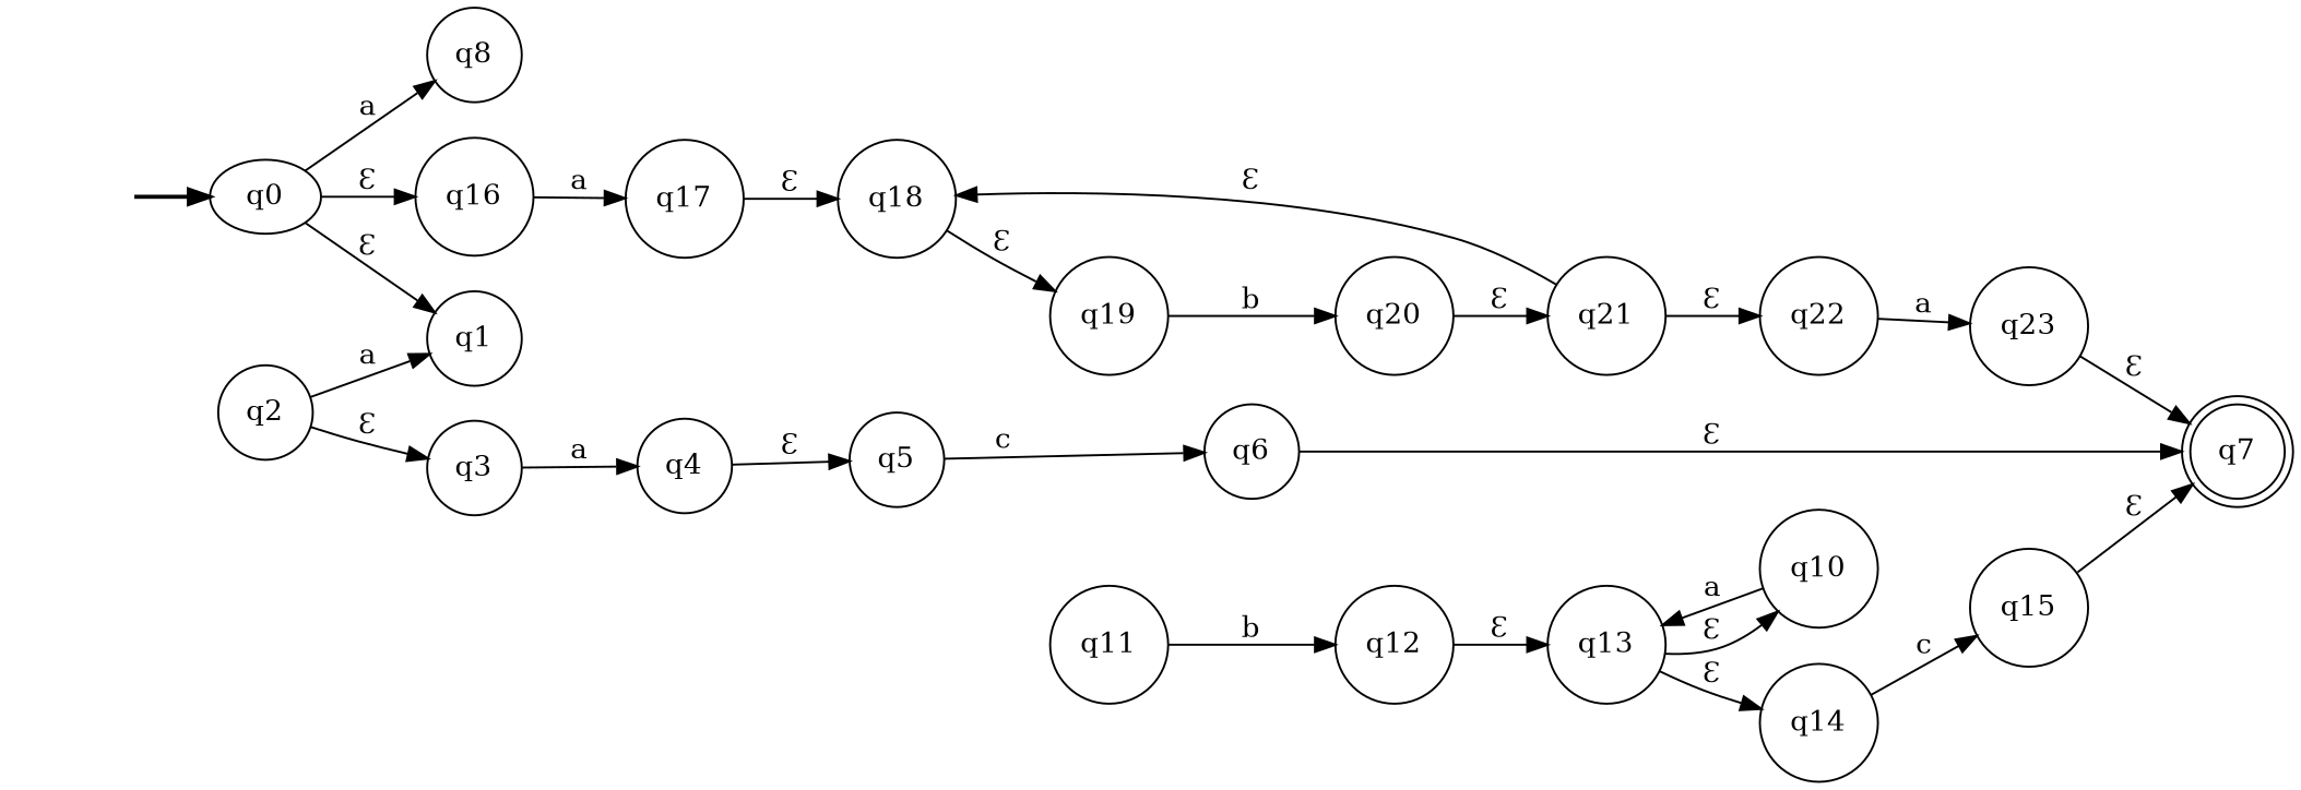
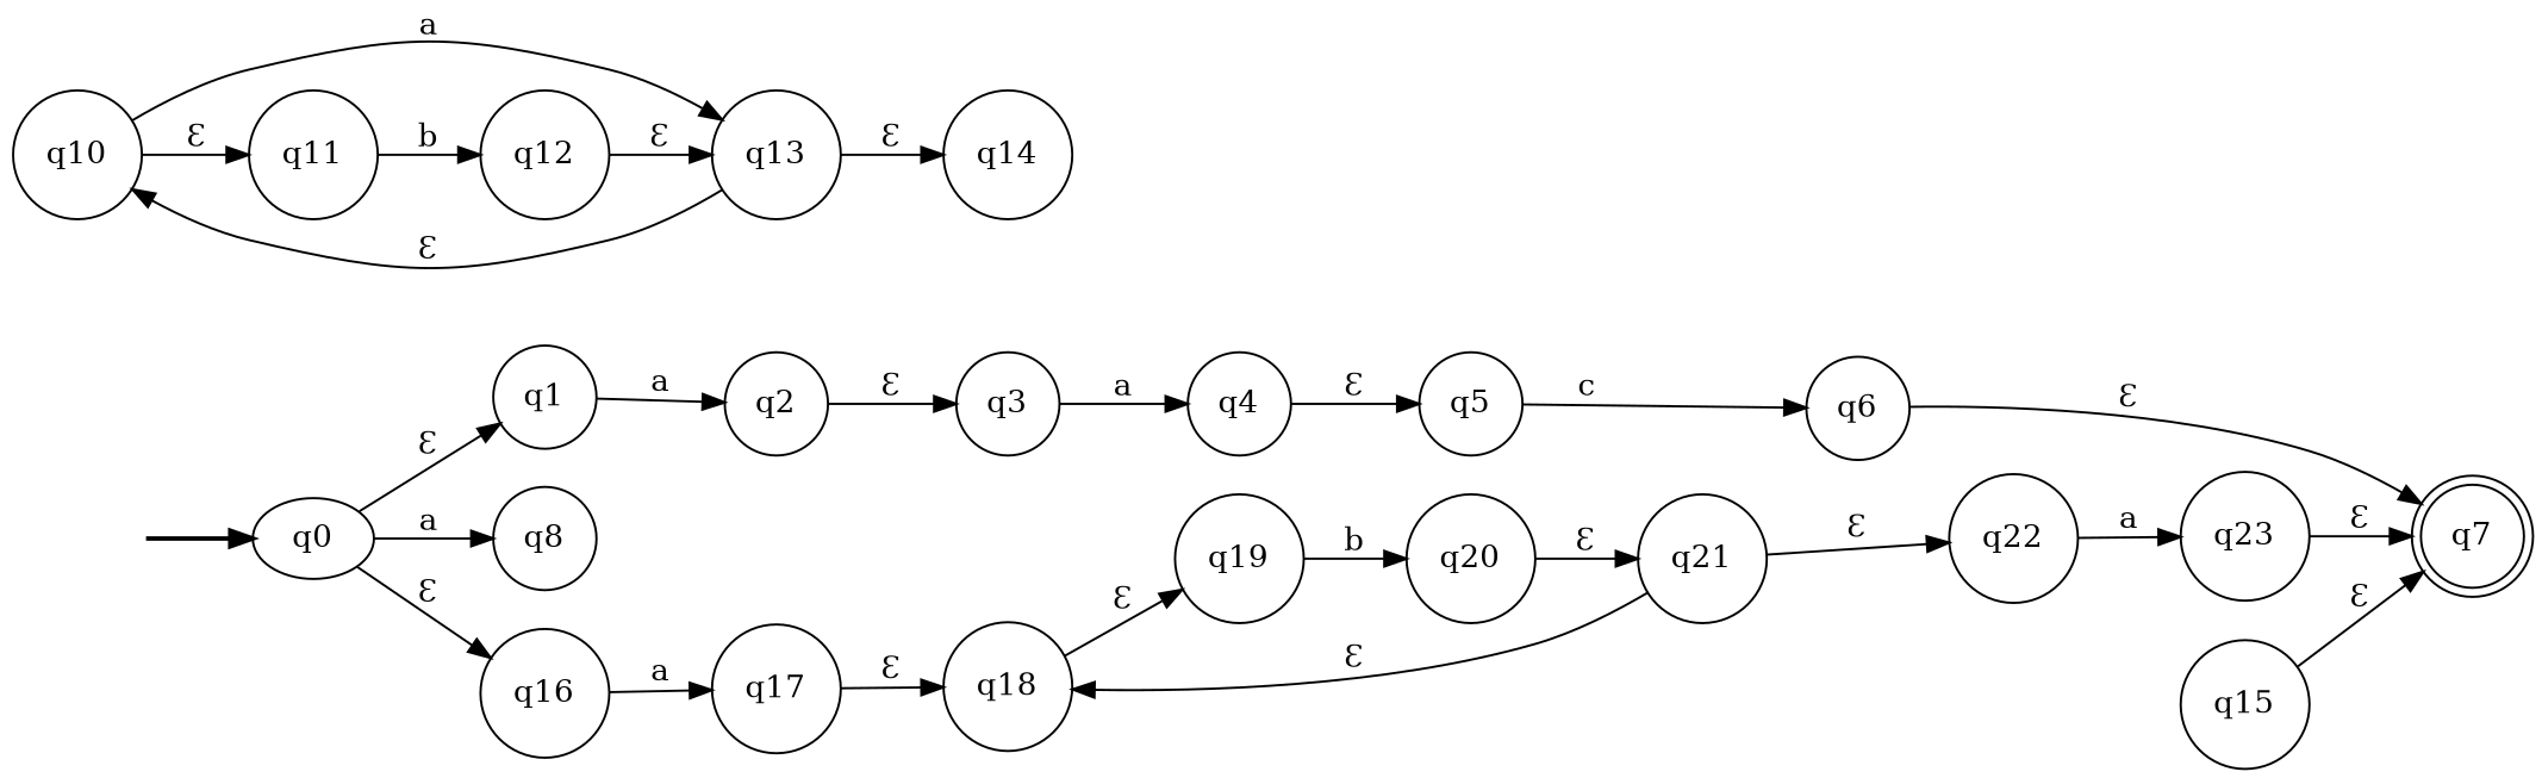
  digraph {
    rankdir=LR
    node [shape=circle]
    fake [style=invisible shape=""]
    q0 [root=true shape=""]
    q1
    q8
    q16
    q2
    q17
    q7 [shape=doublecircle]
    q3
    q4
    q5
    q6
    q10
    q13
    q11
    q14
    q12
    q15
    q18
    q19
    q20
    q21
    q22
    q23
    fake -> q0 [style=bold]
    q0 -> q1 [label="Ɛ"]
    q0 -> q8 [label=a]
    q0 -> q16 [label="Ɛ"]
-   q2 -> q1 [label=a]
+   q1 -> q2 [label=a]
    q16 -> q17 [label=a]
    q2 -> q3 [label="Ɛ"]
    q17 -> q18 [label="Ɛ"]
    q3 -> q4 [label=a]
    q4 -> q5 [label="Ɛ"]
    q5 -> q6 [label=c]
    q6 -> q7 [label="Ɛ"]
    q10 -> q13 [label=a]
+   q10 -> q11 [label="Ɛ"]
    q13 -> q10 [label="Ɛ"]
    q13 -> q14 [label="Ɛ"]
    q11 -> q12 [label=b]
-   q14 -> q15 [label=c]
    q12 -> q13 [label="Ɛ"]
    q15 -> q7 [label="Ɛ"]
    q18 -> q19 [label="Ɛ"]
    q19 -> q20 [label=b]
    q20 -> q21 [label="Ɛ"]
    q21 -> q18 [label="Ɛ"]
    q21 -> q22 [label="Ɛ"]
    q22 -> q23 [label=a]
    q23 -> q7 [label="Ɛ"]
  }
